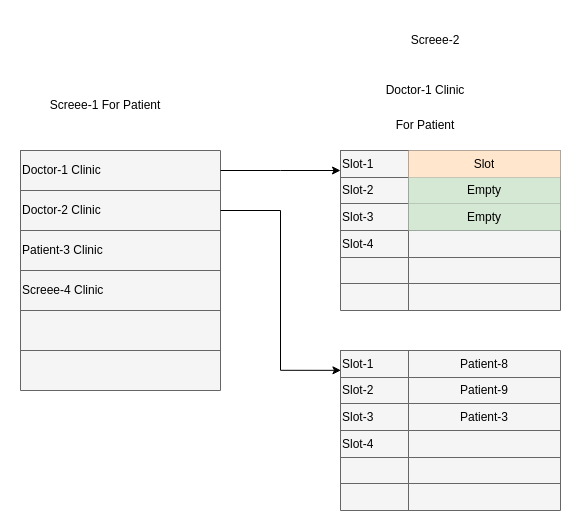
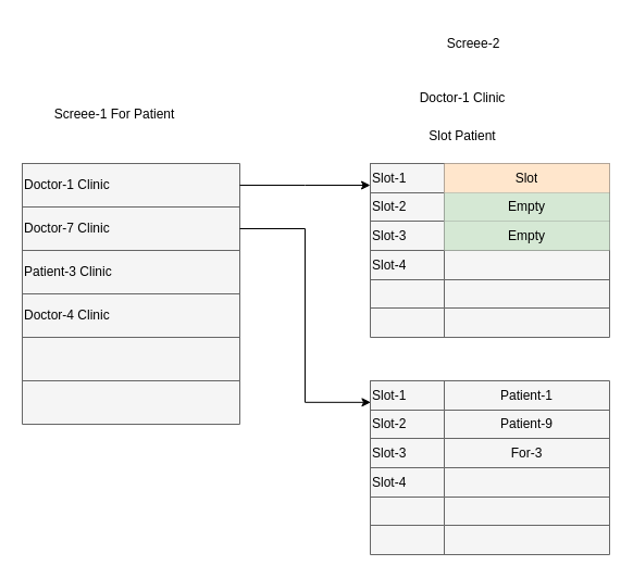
  <mxCell id="0" />
  <mxCell id="1" parent="0" />
  <mxCell id="2" value="Screee-1 For Patient" style="text;html=1;strokeColor=none;fillColor=none;align=center;verticalAlign=middle;whiteSpace=wrap;rounded=0;" parent="1" vertex="1"><mxGeometry x="40" y="90" width="130" height="30" as="geometry" /></mxCell>
  <mxCell id="3" value="" style="shape=table;html=1;whiteSpace=wrap;startSize=0;container=1;collapsible=0;childLayout=tableLayout;swimlaneLine=1;fillColor=#f5f5f5;fontColor=#333333;strokeColor=#666666;" parent="1" vertex="1"><mxGeometry x="20" y="150" width="200" height="240" as="geometry" /></mxCell>
  <mxCell id="4" value="" style="shape=tableRow;horizontal=0;startSize=0;swimlaneHead=0;swimlaneBody=0;top=0;left=0;bottom=0;right=0;collapsible=0;dropTarget=0;fillColor=none;points=[[0,0.5],[1,0.5]];portConstraint=eastwest;" parent="3" vertex="1"><mxGeometry width="200" height="40" as="geometry" /></mxCell>
  <mxCell id="5" value="Doctor-1 Clinic" style="shape=partialRectangle;html=1;whiteSpace=wrap;connectable=0;fillColor=none;top=0;left=0;bottom=0;right=0;overflow=hidden;align=left;" parent="4" vertex="1"><mxGeometry width="200" height="40" as="geometry"><mxRectangle width="200" height="40" as="alternateBounds" /></mxGeometry></mxCell>
  <mxCell id="6" value="" style="shape=tableRow;horizontal=0;startSize=0;swimlaneHead=0;swimlaneBody=0;top=0;left=0;bottom=0;right=0;collapsible=0;dropTarget=0;fillColor=none;points=[[0,0.5],[1,0.5]];portConstraint=eastwest;" parent="3" vertex="1"><mxGeometry y="40" width="200" height="40" as="geometry" /></mxCell>
- <mxCell id="7" value="&lt;span style=&quot;&quot;&gt;Doctor-2 Clinic&lt;/span&gt;" style="shape=partialRectangle;html=1;whiteSpace=wrap;connectable=0;fillColor=none;top=0;left=0;bottom=0;right=0;overflow=hidden;align=left;" parent="6" vertex="1"><mxGeometry width="200" height="40" as="geometry"><mxRectangle width="200" height="40" as="alternateBounds" /></mxGeometry></mxCell>
+ <mxCell id="7" value="&lt;span style=&quot;&quot;&gt;Doctor-7 Clinic&lt;/span&gt;" style="shape=partialRectangle;html=1;whiteSpace=wrap;connectable=0;fillColor=none;top=0;left=0;bottom=0;right=0;overflow=hidden;align=left;" parent="6" vertex="1"><mxGeometry width="200" height="40" as="geometry"><mxRectangle width="200" height="40" as="alternateBounds" /></mxGeometry></mxCell>
  <mxCell id="8" value="" style="shape=tableRow;horizontal=0;startSize=0;swimlaneHead=0;swimlaneBody=0;top=0;left=0;bottom=0;right=0;collapsible=0;dropTarget=0;fillColor=none;points=[[0,0.5],[1,0.5]];portConstraint=eastwest;" parent="3" vertex="1"><mxGeometry y="80" width="200" height="40" as="geometry" /></mxCell>
  <mxCell id="9" value="&lt;span style=&quot;&quot;&gt;Patient-3 Clinic&lt;/span&gt;" style="shape=partialRectangle;html=1;whiteSpace=wrap;connectable=0;fillColor=none;top=0;left=0;bottom=0;right=0;overflow=hidden;align=left;" parent="8" vertex="1"><mxGeometry width="200" height="40" as="geometry"><mxRectangle width="200" height="40" as="alternateBounds" /></mxGeometry></mxCell>
  <mxCell id="10" style="shape=tableRow;horizontal=0;startSize=0;swimlaneHead=0;swimlaneBody=0;top=0;left=0;bottom=0;right=0;collapsible=0;dropTarget=0;fillColor=none;points=[[0,0.5],[1,0.5]];portConstraint=eastwest;" parent="3" vertex="1"><mxGeometry y="120" width="200" height="40" as="geometry" /></mxCell>
- <mxCell id="11" value="&lt;span style=&quot;&quot;&gt;Screee-4 Clinic&lt;/span&gt;" style="shape=partialRectangle;html=1;whiteSpace=wrap;connectable=0;fillColor=none;top=0;left=0;bottom=0;right=0;overflow=hidden;align=left;" parent="10" vertex="1"><mxGeometry width="200" height="40" as="geometry"><mxRectangle width="200" height="40" as="alternateBounds" /></mxGeometry></mxCell>
+ <mxCell id="11" value="&lt;span style=&quot;&quot;&gt;Doctor-4 Clinic&lt;/span&gt;" style="shape=partialRectangle;html=1;whiteSpace=wrap;connectable=0;fillColor=none;top=0;left=0;bottom=0;right=0;overflow=hidden;align=left;" parent="10" vertex="1"><mxGeometry width="200" height="40" as="geometry"><mxRectangle width="200" height="40" as="alternateBounds" /></mxGeometry></mxCell>
  <mxCell id="12" style="shape=tableRow;horizontal=0;startSize=0;swimlaneHead=0;swimlaneBody=0;top=0;left=0;bottom=0;right=0;collapsible=0;dropTarget=0;fillColor=none;points=[[0,0.5],[1,0.5]];portConstraint=eastwest;" parent="3" vertex="1"><mxGeometry y="160" width="200" height="40" as="geometry" /></mxCell>
  <mxCell id="13" value="" style="shape=partialRectangle;html=1;whiteSpace=wrap;connectable=0;fillColor=none;top=0;left=0;bottom=0;right=0;overflow=hidden;align=left;" parent="12" vertex="1"><mxGeometry width="200" height="40" as="geometry"><mxRectangle width="200" height="40" as="alternateBounds" /></mxGeometry></mxCell>
  <mxCell id="14" style="shape=tableRow;horizontal=0;startSize=0;swimlaneHead=0;swimlaneBody=0;top=0;left=0;bottom=0;right=0;collapsible=0;dropTarget=0;fillColor=none;points=[[0,0.5],[1,0.5]];portConstraint=eastwest;" parent="3" vertex="1"><mxGeometry y="200" width="200" height="40" as="geometry" /></mxCell>
  <mxCell id="15" value="" style="shape=partialRectangle;html=1;whiteSpace=wrap;connectable=0;fillColor=none;top=0;left=0;bottom=0;right=0;overflow=hidden;align=left;" parent="14" vertex="1"><mxGeometry width="200" height="40" as="geometry"><mxRectangle width="200" height="40" as="alternateBounds" /></mxGeometry></mxCell>
  <mxCell id="16" style="shape=partialRectangle;html=1;whiteSpace=wrap;connectable=0;fillColor=none;top=0;left=0;bottom=0;right=0;overflow=hidden;" parent="1" vertex="1"><mxGeometry x="300" y="310" width="200" height="40" as="geometry"><mxRectangle width="200" height="40" as="alternateBounds" /></mxGeometry></mxCell>
  <mxCell id="17" value="" style="shape=table;html=1;whiteSpace=wrap;startSize=0;container=1;collapsible=0;childLayout=tableLayout;swimlaneLine=1;fillColor=#f5f5f5;fontColor=#333333;strokeColor=#666666;" parent="1" vertex="1"><mxGeometry x="340" y="150" width="220" height="160" as="geometry" /></mxCell>
  <mxCell id="18" value="" style="shape=tableRow;horizontal=0;startSize=0;swimlaneHead=0;swimlaneBody=0;top=0;left=0;bottom=0;right=0;collapsible=0;dropTarget=0;fillColor=none;points=[[0,0.5],[1,0.5]];portConstraint=eastwest;" parent="17" vertex="1"><mxGeometry width="220" height="27" as="geometry" /></mxCell>
  <mxCell id="19" value="Slot-1" style="shape=partialRectangle;html=1;whiteSpace=wrap;connectable=0;fillColor=none;top=0;left=0;bottom=0;right=0;overflow=hidden;align=left;" parent="18" vertex="1"><mxGeometry width="68" height="27" as="geometry"><mxRectangle width="68" height="27" as="alternateBounds" /></mxGeometry></mxCell>
  <mxCell id="20" value="Slot" style="shape=partialRectangle;html=1;whiteSpace=wrap;connectable=0;fillColor=#ffe6cc;top=0;left=0;bottom=0;right=0;overflow=hidden;strokeColor=#d79b00;" parent="18" vertex="1"><mxGeometry x="68" width="152" height="27" as="geometry"><mxRectangle width="152" height="27" as="alternateBounds" /></mxGeometry></mxCell>
  <mxCell id="21" value="" style="shape=tableRow;horizontal=0;startSize=0;swimlaneHead=0;swimlaneBody=0;top=0;left=0;bottom=0;right=0;collapsible=0;dropTarget=0;fillColor=none;points=[[0,0.5],[1,0.5]];portConstraint=eastwest;" parent="17" vertex="1"><mxGeometry y="27" width="220" height="26" as="geometry" /></mxCell>
  <mxCell id="22" value="Slot-2" style="shape=partialRectangle;html=1;whiteSpace=wrap;connectable=0;fillColor=none;top=0;left=0;bottom=0;right=0;overflow=hidden;align=left;" parent="21" vertex="1"><mxGeometry width="68" height="26" as="geometry"><mxRectangle width="68" height="26" as="alternateBounds" /></mxGeometry></mxCell>
  <mxCell id="23" value="Empty" style="shape=partialRectangle;html=1;whiteSpace=wrap;connectable=0;fillColor=#d5e8d4;top=0;left=0;bottom=0;right=0;overflow=hidden;strokeColor=#82b366;" parent="21" vertex="1"><mxGeometry x="68" width="152" height="26" as="geometry"><mxRectangle width="152" height="26" as="alternateBounds" /></mxGeometry></mxCell>
  <mxCell id="24" style="shape=tableRow;horizontal=0;startSize=0;swimlaneHead=0;swimlaneBody=0;top=0;left=0;bottom=0;right=0;collapsible=0;dropTarget=0;fillColor=none;points=[[0,0.5],[1,0.5]];portConstraint=eastwest;" parent="17" vertex="1"><mxGeometry y="53" width="220" height="27" as="geometry" /></mxCell>
  <mxCell id="25" value="Slot-3" style="shape=partialRectangle;html=1;whiteSpace=wrap;connectable=0;fillColor=none;top=0;left=0;bottom=0;right=0;overflow=hidden;align=left;" parent="24" vertex="1"><mxGeometry width="68" height="27" as="geometry"><mxRectangle width="68" height="27" as="alternateBounds" /></mxGeometry></mxCell>
  <mxCell id="26" value="Empty" style="shape=partialRectangle;html=1;whiteSpace=wrap;connectable=0;fillColor=#d5e8d4;top=0;left=0;bottom=0;right=0;overflow=hidden;strokeColor=#82b366;" parent="24" vertex="1"><mxGeometry x="68" width="152" height="27" as="geometry"><mxRectangle width="152" height="27" as="alternateBounds" /></mxGeometry></mxCell>
  <mxCell id="27" style="shape=tableRow;horizontal=0;startSize=0;swimlaneHead=0;swimlaneBody=0;top=0;left=0;bottom=0;right=0;collapsible=0;dropTarget=0;fillColor=none;points=[[0,0.5],[1,0.5]];portConstraint=eastwest;" parent="17" vertex="1"><mxGeometry y="80" width="220" height="27" as="geometry" /></mxCell>
  <mxCell id="28" value="Slot-4" style="shape=partialRectangle;html=1;whiteSpace=wrap;connectable=0;fillColor=none;top=0;left=0;bottom=0;right=0;overflow=hidden;align=left;" parent="27" vertex="1"><mxGeometry width="68" height="27" as="geometry"><mxRectangle width="68" height="27" as="alternateBounds" /></mxGeometry></mxCell>
  <mxCell id="29" style="shape=partialRectangle;html=1;whiteSpace=wrap;connectable=0;fillColor=none;top=0;left=0;bottom=0;right=0;overflow=hidden;" parent="27" vertex="1"><mxGeometry x="68" width="152" height="27" as="geometry"><mxRectangle width="152" height="27" as="alternateBounds" /></mxGeometry></mxCell>
  <mxCell id="30" style="shape=tableRow;horizontal=0;startSize=0;swimlaneHead=0;swimlaneBody=0;top=0;left=0;bottom=0;right=0;collapsible=0;dropTarget=0;fillColor=none;points=[[0,0.5],[1,0.5]];portConstraint=eastwest;" parent="17" vertex="1"><mxGeometry y="107" width="220" height="26" as="geometry" /></mxCell>
  <mxCell id="31" style="shape=partialRectangle;html=1;whiteSpace=wrap;connectable=0;fillColor=none;top=0;left=0;bottom=0;right=0;overflow=hidden;" parent="30" vertex="1"><mxGeometry width="68" height="26" as="geometry"><mxRectangle width="68" height="26" as="alternateBounds" /></mxGeometry></mxCell>
  <mxCell id="32" style="shape=partialRectangle;html=1;whiteSpace=wrap;connectable=0;fillColor=none;top=0;left=0;bottom=0;right=0;overflow=hidden;" parent="30" vertex="1"><mxGeometry x="68" width="152" height="26" as="geometry"><mxRectangle width="152" height="26" as="alternateBounds" /></mxGeometry></mxCell>
  <mxCell id="33" style="shape=tableRow;horizontal=0;startSize=0;swimlaneHead=0;swimlaneBody=0;top=0;left=0;bottom=0;right=0;collapsible=0;dropTarget=0;fillColor=none;points=[[0,0.5],[1,0.5]];portConstraint=eastwest;" parent="17" vertex="1"><mxGeometry y="133" width="220" height="27" as="geometry" /></mxCell>
  <mxCell id="34" style="shape=partialRectangle;html=1;whiteSpace=wrap;connectable=0;fillColor=none;top=0;left=0;bottom=0;right=0;overflow=hidden;" parent="33" vertex="1"><mxGeometry width="68" height="27" as="geometry"><mxRectangle width="68" height="27" as="alternateBounds" /></mxGeometry></mxCell>
  <mxCell id="35" style="shape=partialRectangle;html=1;whiteSpace=wrap;connectable=0;fillColor=none;top=0;left=0;bottom=0;right=0;overflow=hidden;" parent="33" vertex="1"><mxGeometry x="68" width="152" height="27" as="geometry"><mxRectangle width="152" height="27" as="alternateBounds" /></mxGeometry></mxCell>
- <mxCell id="36" value="For Patient" style="text;html=1;strokeColor=none;fillColor=none;align=center;verticalAlign=middle;whiteSpace=wrap;rounded=0;" parent="1" vertex="1"><mxGeometry x="340" y="110" width="170" height="30" as="geometry" /></mxCell>
+ <mxCell id="36" value="Slot Patient" style="text;html=1;strokeColor=none;fillColor=none;align=center;verticalAlign=middle;whiteSpace=wrap;rounded=0;" parent="1" vertex="1"><mxGeometry x="340" y="110" width="170" height="30" as="geometry" /></mxCell>
  <mxCell id="37" style="edgeStyle=orthogonalEdgeStyle;rounded=0;orthogonalLoop=1;jettySize=auto;html=1;exitX=1;exitY=0.5;exitDx=0;exitDy=0;entryX=0;entryY=0.5;entryDx=0;entryDy=0;" parent="1" source="4" edge="1"><mxGeometry relative="1" as="geometry"><mxPoint x="340" y="170" as="targetPoint" /></mxGeometry></mxCell>
  <mxCell id="38" value="Screee-2" style="text;html=1;strokeColor=none;fillColor=none;align=center;verticalAlign=middle;whiteSpace=wrap;rounded=0;" vertex="1" parent="1"><mxGeometry x="350" y="20" width="170" height="40" as="geometry" /></mxCell>
  <mxCell id="39" value="Doctor-1 Clinic" style="text;html=1;strokeColor=none;fillColor=none;align=center;verticalAlign=middle;whiteSpace=wrap;rounded=0;" vertex="1" parent="1"><mxGeometry x="340" y="70" width="170" height="40" as="geometry" /></mxCell>
  <mxCell id="40" value="" style="shape=table;html=1;whiteSpace=wrap;startSize=0;container=1;collapsible=0;childLayout=tableLayout;swimlaneLine=1;fillColor=#f5f5f5;fontColor=#333333;strokeColor=#666666;" vertex="1" parent="1"><mxGeometry x="340" y="350" width="220" height="160" as="geometry" /></mxCell>
  <mxCell id="41" value="" style="shape=tableRow;horizontal=0;startSize=0;swimlaneHead=0;swimlaneBody=0;top=0;left=0;bottom=0;right=0;collapsible=0;dropTarget=0;fillColor=none;points=[[0,0.5],[1,0.5]];portConstraint=eastwest;" vertex="1" parent="40"><mxGeometry width="220" height="27" as="geometry" /></mxCell>
  <mxCell id="42" value="Slot-1" style="shape=partialRectangle;html=1;whiteSpace=wrap;connectable=0;fillColor=none;top=0;left=0;bottom=0;right=0;overflow=hidden;align=left;" vertex="1" parent="41"><mxGeometry width="68" height="27" as="geometry"><mxRectangle width="68" height="27" as="alternateBounds" /></mxGeometry></mxCell>
- <mxCell id="43" value="Patient-8" style="shape=partialRectangle;html=1;whiteSpace=wrap;connectable=0;fillColor=none;top=0;left=0;bottom=0;right=0;overflow=hidden;" vertex="1" parent="41"><mxGeometry x="68" width="152" height="27" as="geometry"><mxRectangle width="152" height="27" as="alternateBounds" /></mxGeometry></mxCell>
+ <mxCell id="43" value="Patient-1" style="shape=partialRectangle;html=1;whiteSpace=wrap;connectable=0;fillColor=none;top=0;left=0;bottom=0;right=0;overflow=hidden;" vertex="1" parent="41"><mxGeometry x="68" width="152" height="27" as="geometry"><mxRectangle width="152" height="27" as="alternateBounds" /></mxGeometry></mxCell>
  <mxCell id="44" value="" style="shape=tableRow;horizontal=0;startSize=0;swimlaneHead=0;swimlaneBody=0;top=0;left=0;bottom=0;right=0;collapsible=0;dropTarget=0;fillColor=none;points=[[0,0.5],[1,0.5]];portConstraint=eastwest;" vertex="1" parent="40"><mxGeometry y="27" width="220" height="26" as="geometry" /></mxCell>
  <mxCell id="45" value="Slot-2" style="shape=partialRectangle;html=1;whiteSpace=wrap;connectable=0;fillColor=none;top=0;left=0;bottom=0;right=0;overflow=hidden;align=left;" vertex="1" parent="44"><mxGeometry width="68" height="26" as="geometry"><mxRectangle width="68" height="26" as="alternateBounds" /></mxGeometry></mxCell>
  <mxCell id="46" value="Patient-9" style="shape=partialRectangle;html=1;whiteSpace=wrap;connectable=0;fillColor=none;top=0;left=0;bottom=0;right=0;overflow=hidden;" vertex="1" parent="44"><mxGeometry x="68" width="152" height="26" as="geometry"><mxRectangle width="152" height="26" as="alternateBounds" /></mxGeometry></mxCell>
  <mxCell id="47" style="shape=tableRow;horizontal=0;startSize=0;swimlaneHead=0;swimlaneBody=0;top=0;left=0;bottom=0;right=0;collapsible=0;dropTarget=0;fillColor=none;points=[[0,0.5],[1,0.5]];portConstraint=eastwest;" vertex="1" parent="40"><mxGeometry y="53" width="220" height="27" as="geometry" /></mxCell>
  <mxCell id="48" value="Slot-3" style="shape=partialRectangle;html=1;whiteSpace=wrap;connectable=0;fillColor=none;top=0;left=0;bottom=0;right=0;overflow=hidden;align=left;" vertex="1" parent="47"><mxGeometry width="68" height="27" as="geometry"><mxRectangle width="68" height="27" as="alternateBounds" /></mxGeometry></mxCell>
- <mxCell id="49" value="Patient-3" style="shape=partialRectangle;html=1;whiteSpace=wrap;connectable=0;fillColor=none;top=0;left=0;bottom=0;right=0;overflow=hidden;" vertex="1" parent="47"><mxGeometry x="68" width="152" height="27" as="geometry"><mxRectangle width="152" height="27" as="alternateBounds" /></mxGeometry></mxCell>
+ <mxCell id="49" value="For-3" style="shape=partialRectangle;html=1;whiteSpace=wrap;connectable=0;fillColor=none;top=0;left=0;bottom=0;right=0;overflow=hidden;" vertex="1" parent="47"><mxGeometry x="68" width="152" height="27" as="geometry"><mxRectangle width="152" height="27" as="alternateBounds" /></mxGeometry></mxCell>
  <mxCell id="50" style="shape=tableRow;horizontal=0;startSize=0;swimlaneHead=0;swimlaneBody=0;top=0;left=0;bottom=0;right=0;collapsible=0;dropTarget=0;fillColor=none;points=[[0,0.5],[1,0.5]];portConstraint=eastwest;" vertex="1" parent="40"><mxGeometry y="80" width="220" height="27" as="geometry" /></mxCell>
  <mxCell id="51" value="Slot-4" style="shape=partialRectangle;html=1;whiteSpace=wrap;connectable=0;fillColor=none;top=0;left=0;bottom=0;right=0;overflow=hidden;align=left;" vertex="1" parent="50"><mxGeometry width="68" height="27" as="geometry"><mxRectangle width="68" height="27" as="alternateBounds" /></mxGeometry></mxCell>
  <mxCell id="52" style="shape=partialRectangle;html=1;whiteSpace=wrap;connectable=0;fillColor=none;top=0;left=0;bottom=0;right=0;overflow=hidden;" vertex="1" parent="50"><mxGeometry x="68" width="152" height="27" as="geometry"><mxRectangle width="152" height="27" as="alternateBounds" /></mxGeometry></mxCell>
  <mxCell id="53" style="shape=tableRow;horizontal=0;startSize=0;swimlaneHead=0;swimlaneBody=0;top=0;left=0;bottom=0;right=0;collapsible=0;dropTarget=0;fillColor=none;points=[[0,0.5],[1,0.5]];portConstraint=eastwest;" vertex="1" parent="40"><mxGeometry y="107" width="220" height="26" as="geometry" /></mxCell>
  <mxCell id="54" style="shape=partialRectangle;html=1;whiteSpace=wrap;connectable=0;fillColor=none;top=0;left=0;bottom=0;right=0;overflow=hidden;" vertex="1" parent="53"><mxGeometry width="68" height="26" as="geometry"><mxRectangle width="68" height="26" as="alternateBounds" /></mxGeometry></mxCell>
  <mxCell id="55" style="shape=partialRectangle;html=1;whiteSpace=wrap;connectable=0;fillColor=none;top=0;left=0;bottom=0;right=0;overflow=hidden;" vertex="1" parent="53"><mxGeometry x="68" width="152" height="26" as="geometry"><mxRectangle width="152" height="26" as="alternateBounds" /></mxGeometry></mxCell>
  <mxCell id="56" style="shape=tableRow;horizontal=0;startSize=0;swimlaneHead=0;swimlaneBody=0;top=0;left=0;bottom=0;right=0;collapsible=0;dropTarget=0;fillColor=none;points=[[0,0.5],[1,0.5]];portConstraint=eastwest;" vertex="1" parent="40"><mxGeometry y="133" width="220" height="27" as="geometry" /></mxCell>
  <mxCell id="57" style="shape=partialRectangle;html=1;whiteSpace=wrap;connectable=0;fillColor=none;top=0;left=0;bottom=0;right=0;overflow=hidden;" vertex="1" parent="56"><mxGeometry width="68" height="27" as="geometry"><mxRectangle width="68" height="27" as="alternateBounds" /></mxGeometry></mxCell>
  <mxCell id="58" style="shape=partialRectangle;html=1;whiteSpace=wrap;connectable=0;fillColor=none;top=0;left=0;bottom=0;right=0;overflow=hidden;" vertex="1" parent="56"><mxGeometry x="68" width="152" height="27" as="geometry"><mxRectangle width="152" height="27" as="alternateBounds" /></mxGeometry></mxCell>
  <mxCell id="59" style="edgeStyle=orthogonalEdgeStyle;rounded=0;orthogonalLoop=1;jettySize=auto;html=1;exitX=1;exitY=0.5;exitDx=0;exitDy=0;entryX=0.002;entryY=0.124;entryDx=0;entryDy=0;entryPerimeter=0;" edge="1" parent="1" source="6" target="40"><mxGeometry relative="1" as="geometry" /></mxCell>
